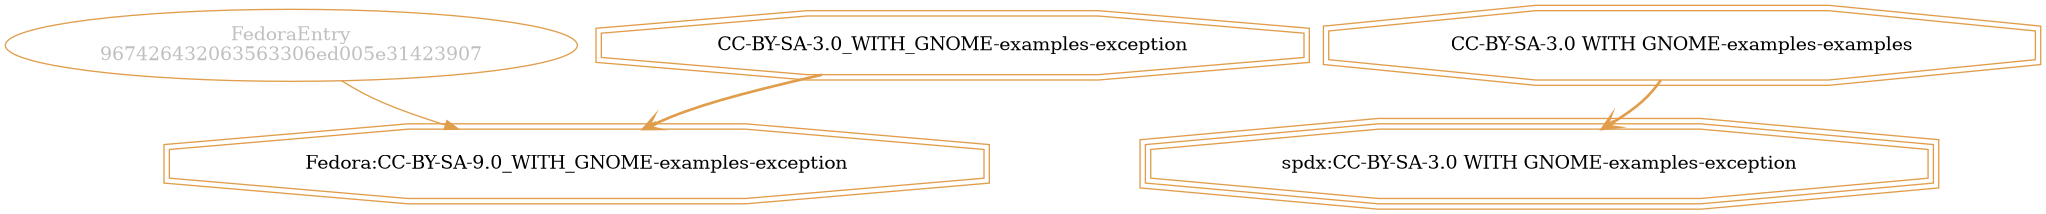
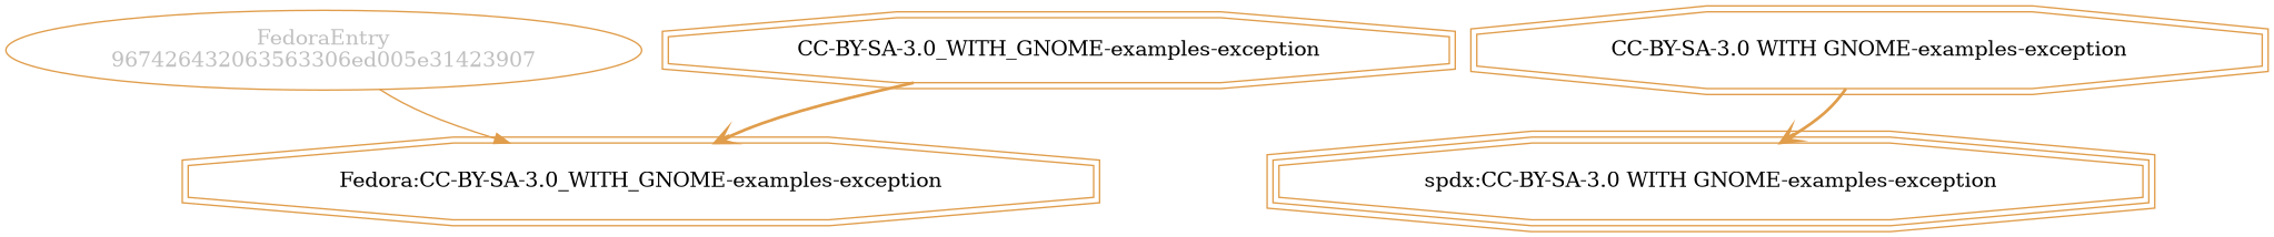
  strict digraph {
    splines=curved
    node [color="#e09d4b" shape=doubleoctagon]
    edge [color="#e09d4b" weight=0.7 arrowhead=vee style=bold]
    n1 [fillcolor="beige;1" fontcolor=gray label="FedoraEntry\n967426432063563306ed005e31423907" shape=ellipse]
-   n2 [label="Fedora:CC-BY-SA-9.0_WITH_GNOME-examples-exception"]
+   n2 [label="Fedora:CC-BY-SA-3.0_WITH_GNOME-examples-exception"]
    n3 [label="CC-BY-SA-3.0_WITH_GNOME-examples-exception"]
    n4 [label="spdx:CC-BY-SA-3.0 WITH GNOME-examples-exception" shape=tripleoctagon]
-   n5 [label="CC-BY-SA-3.0 WITH GNOME-examples-examples"]
+   n5 [label="CC-BY-SA-3.0 WITH GNOME-examples-exception"]
    n1 -> n2 [weight=0.5 arrowhead="" style=""]
    n3 -> n2
    n5 -> n4
  }
